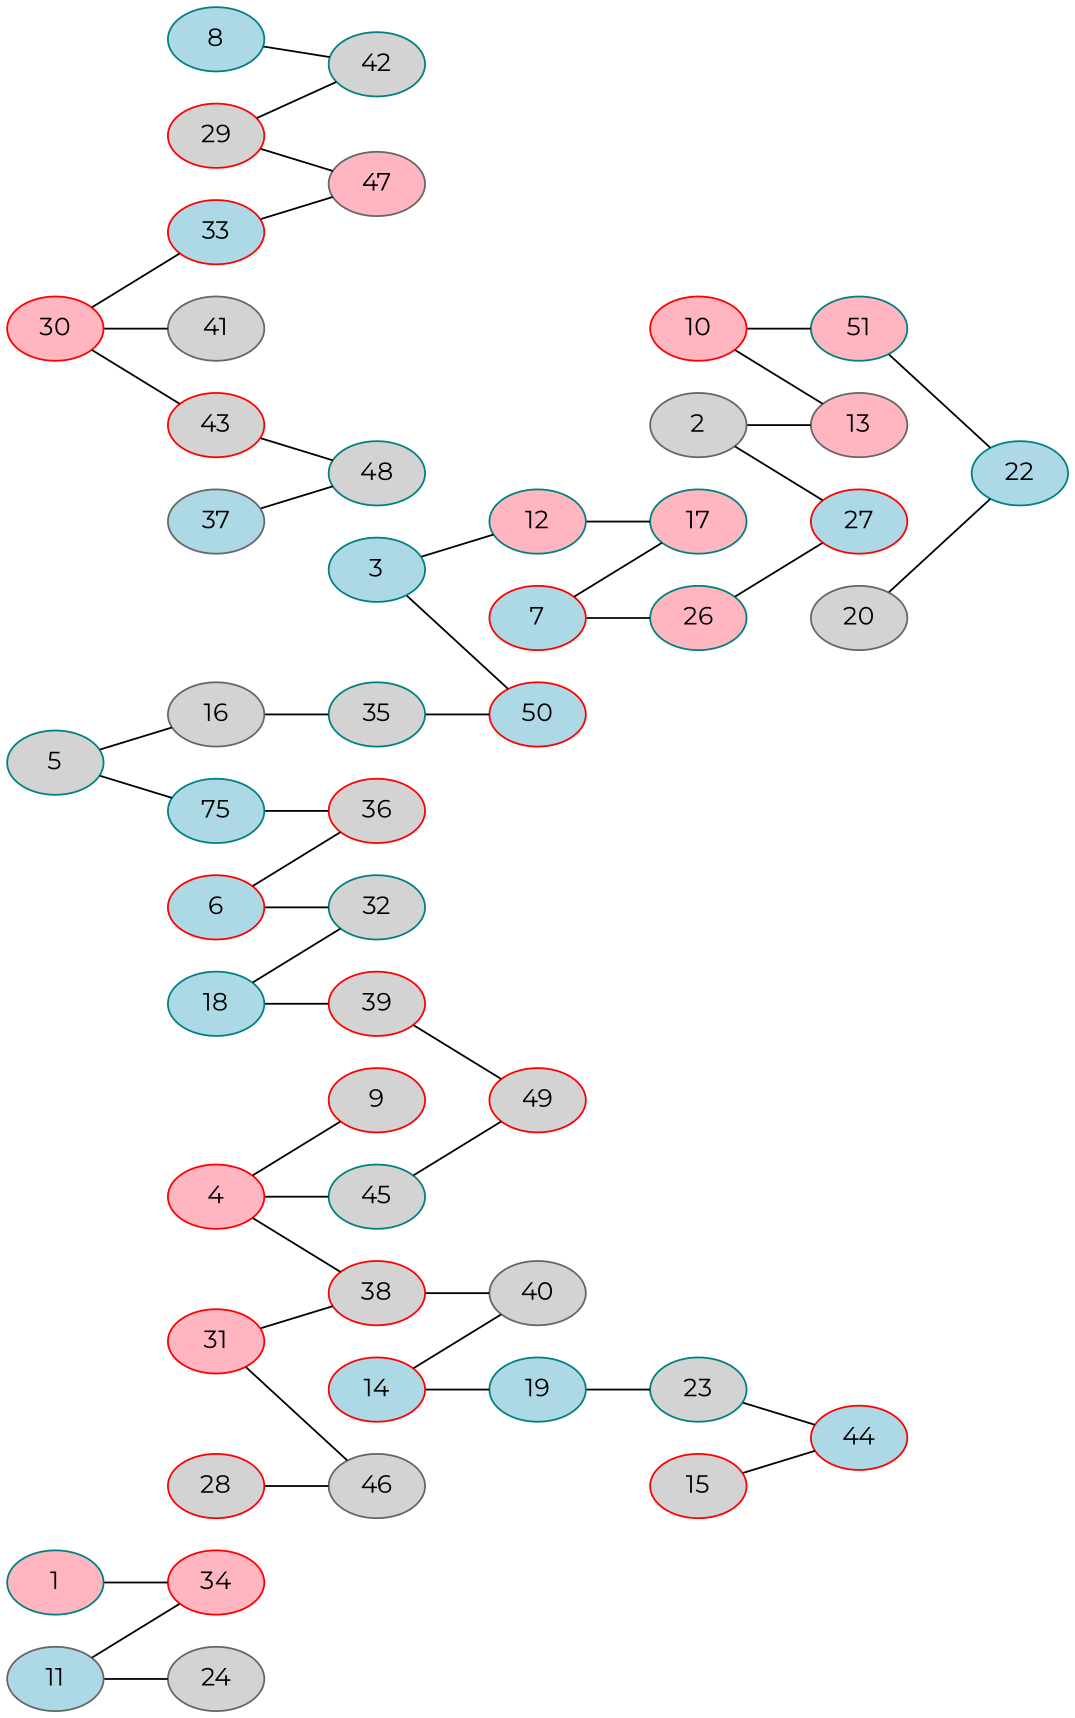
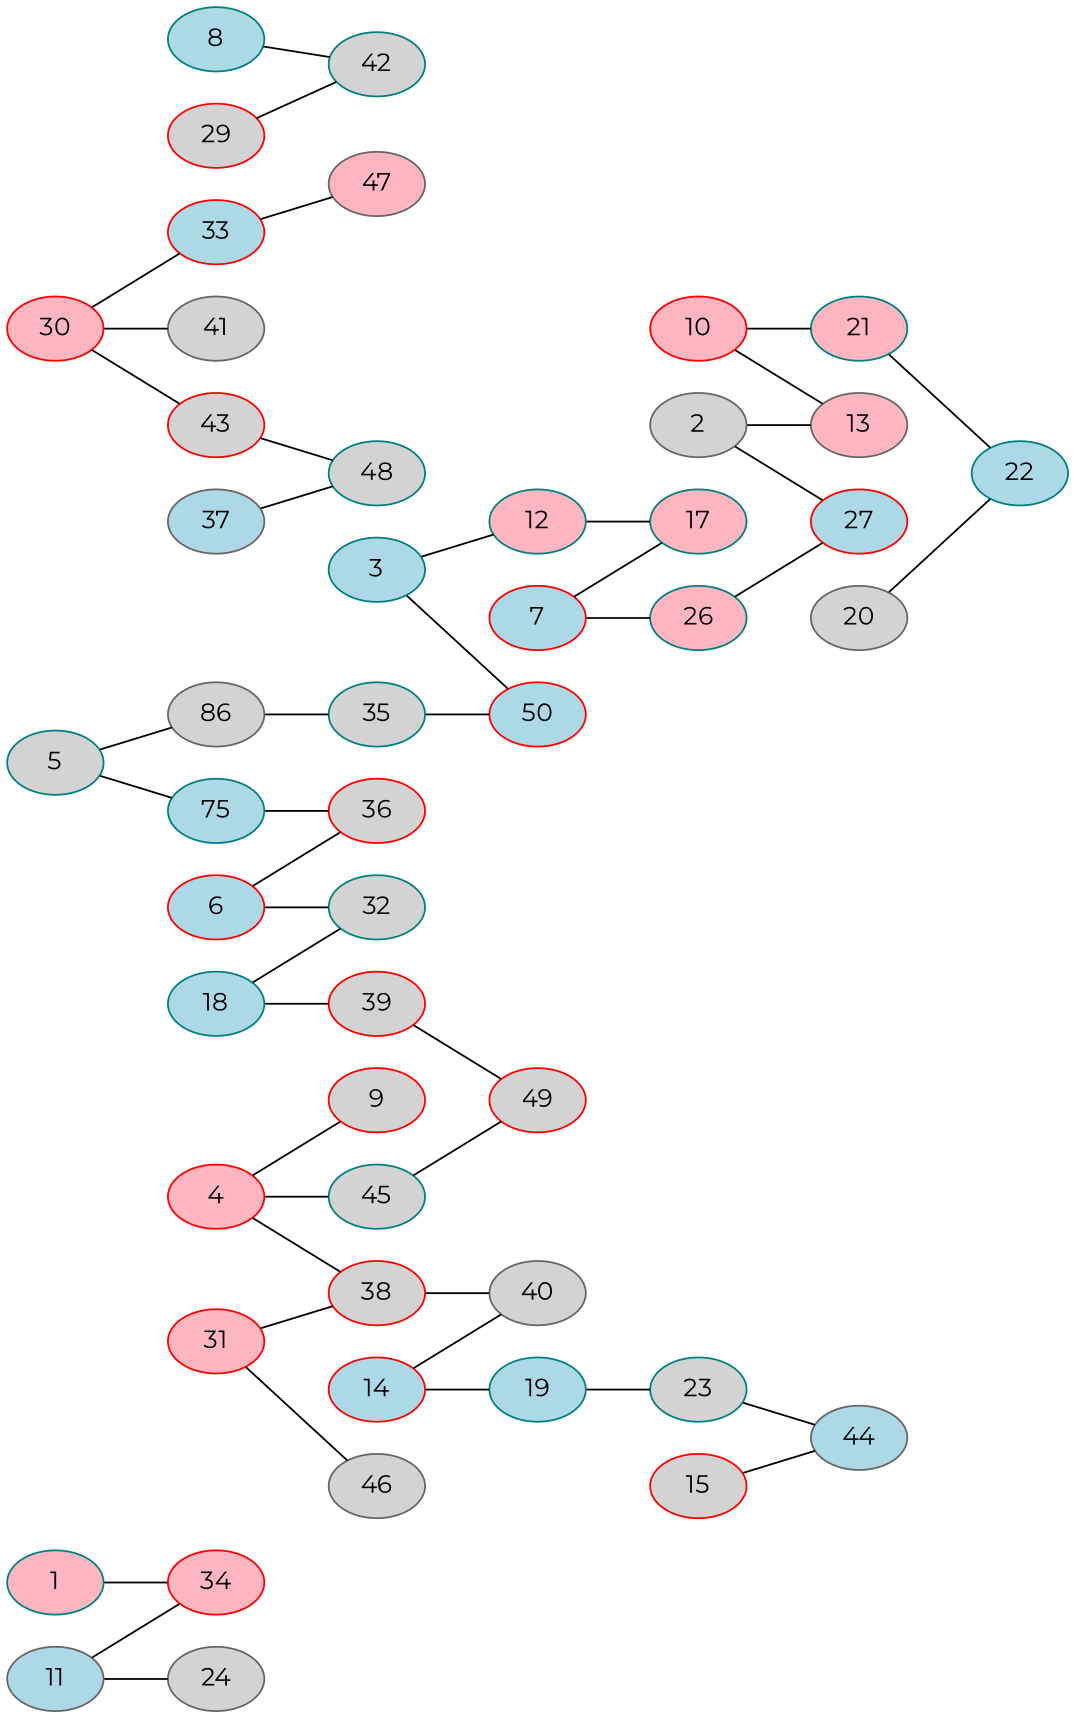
  strict graph {
    fontname=Montserrat
    rankdir=LR
    node [color=red fillcolor=lightgrey fontname=Montserrat style=filled]
    edge [fontname=Montserrat]
    1 [color=teal fillcolor=lightpink]
    34 [fillcolor=lightpink]
    2 [color=gray40]
    13 [color=gray40 fillcolor=lightpink]
    27 [fillcolor=lightblue]
    3 [color=teal fillcolor=lightblue]
    12 [color=teal fillcolor=lightpink]
    50 [fillcolor=lightblue]
    17 [color=teal fillcolor=lightpink]
    4 [fillcolor=lightpink]
    9
    38
    45 [color=teal]
    40 [color=gray40]
    49
    5 [color=teal]
-   16 [color=gray40]
+   16 [color=gray40 label=86]
    n18 [color=teal fillcolor=lightblue label=75]
    35 [color=teal]
    36
    6 [fillcolor=lightblue]
    32 [color=teal]
    7 [fillcolor=lightblue]
    26 [color=teal fillcolor=lightpink]
    8 [color=teal fillcolor=lightblue]
    42 [color=teal]
    10 [fillcolor=lightpink]
-   21 [color=teal fillcolor=lightpink label=51]
+   21 [color=teal fillcolor=lightpink]
    22 [color=teal fillcolor=lightblue]
    11 [color=gray40 fillcolor=lightblue]
    24 [color=gray40]
    14 [fillcolor=lightblue]
    19 [color=teal fillcolor=lightblue]
    23 [color=teal]
-   44 [fillcolor=lightblue]
+   44 [color=gray40 fillcolor=lightblue]
    15
    18 [color=teal fillcolor=lightblue]
    39
    20 [color=gray40]
    46 [color=gray40]
-   28
    29
    47 [color=gray40 fillcolor=lightpink]
    30 [fillcolor=lightpink]
    33 [fillcolor=lightblue]
    41 [color=gray40]
    43
    48 [color=teal]
    31 [fillcolor=lightpink]
    37 [color=gray40 fillcolor=lightblue]
    1 -- 34
    2 -- 13
    2 -- 27
    3 -- 12
    3 -- 50
    12 -- 17
    4 -- 9
    4 -- 38
    4 -- 45
    38 -- 40
    45 -- 49
    5 -- 16
    5 -- n18
    16 -- 35
    n18 -- 36
    35 -- 50
    6 -- 36
    6 -- 32
    7 -- 17
    7 -- 26
    26 -- 27
    8 -- 42
    10 -- 13
    10 -- 21
    21 -- 22
    11 -- 34
    11 -- 24
    14 -- 40
    14 -- 19
    19 -- 23
    23 -- 44
    15 -- 44
    18 -- 32
    18 -- 39
    39 -- 49
    20 -- 22
-   28 -- 46
    29 -- 42
-   29 -- 47
    30 -- 33
    30 -- 41
    30 -- 43
    33 -- 47
    43 -- 48
    31 -- 38
    31 -- 46
    37 -- 48
  }
